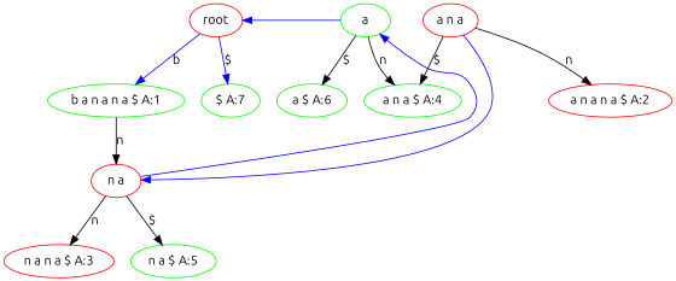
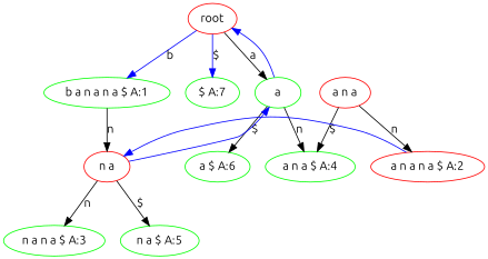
  strict digraph {
    fontname=Ubuntu
    node [color=green fontname=Ubuntu]
    edge [fontname=Ubuntu]
    root [color=red]
    a
    "b a n a n a $ A:1"
    "$ A:7"
    "a $ A:6"
    "a n a $ A:4"
    "n a" [color=red]
-   "n a n a $ A:3" [color=red]
+   "n a n a $ A:3"
    "n a $ A:5"
    "a n a" [color=red]
    "a n a n a $ A:2" [color=red]
+   root -> a [label=a]
    root -> "b a n a n a $ A:1" [color=blue label=b]
    root -> "$ A:7" [color=blue label="$"]
    a -> root [color=blue constraint=false]
    a -> "a $ A:6" [label="$"]
    a -> "a n a $ A:4" [label=n]
    "b a n a n a $ A:1" -> "n a" [label=n]
    "n a" -> a [color=blue constraint=false]
    "n a" -> "n a n a $ A:3" [label=n]
    "n a" -> "n a $ A:5" [label="$"]
    "a n a" -> "a n a $ A:4" [label="$"]
-   "a n a" -> "n a" [color=blue constraint=false]
+   "a n a n a $ A:2" -> "n a" [color=blue constraint=false]
    "a n a" -> "a n a n a $ A:2" [label=n]
  }
